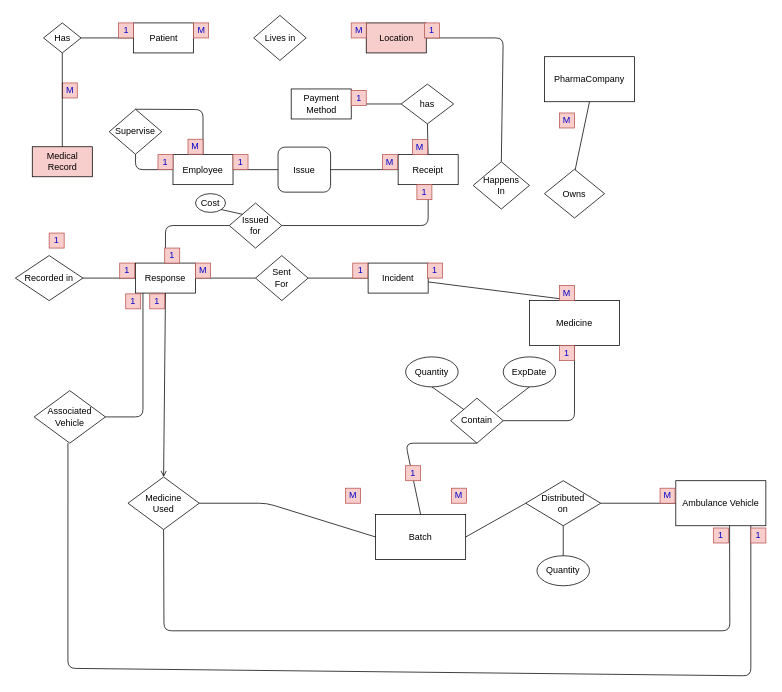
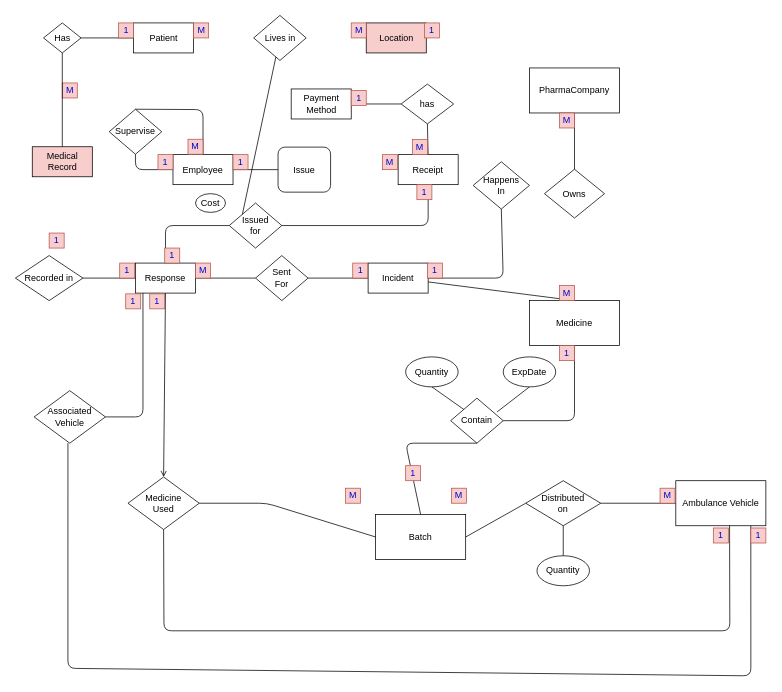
  <mxCell id="0" />
  <mxCell id="1" parent="0" />
  <mxCell id="2" value="Medicine" style="rounded=0;whiteSpace=wrap;html=1;" parent="1" vertex="1"><mxGeometry x="705" y="400" width="120" height="60" as="geometry" /></mxCell>
- <mxCell id="3" value="PharmaCompany" style="rounded=0;whiteSpace=wrap;html=1;" parent="1" vertex="1"><mxGeometry x="725" y="75" width="120" height="60" as="geometry" /></mxCell>
+ <mxCell id="3" value="PharmaCompany" style="rounded=0;whiteSpace=wrap;html=1;" parent="1" vertex="1"><mxGeometry x="705" y="90" width="120" height="60" as="geometry" /></mxCell>
  <mxCell id="4" value="Batch" style="rounded=0;whiteSpace=wrap;html=1;" parent="1" vertex="1"><mxGeometry x="500" y="685" width="120" height="60" as="geometry" /></mxCell>
  <mxCell id="5" value="Ambulance Vehicle" style="rounded=0;whiteSpace=wrap;html=1;" parent="1" vertex="1"><mxGeometry x="900" y="640" width="120" height="60" as="geometry" /></mxCell>
  <mxCell id="6" value="" style="endArrow=none;html=1;entryX=0.5;entryY=1;entryDx=0;entryDy=0;" parent="1" target="3" edge="1"><mxGeometry width="50" height="50" relative="1" as="geometry"><mxPoint x="765" y="230" as="sourcePoint" /><mxPoint x="595" y="290" as="targetPoint" /></mxGeometry></mxCell>
  <mxCell id="7" value="Owns" style="rhombus;whiteSpace=wrap;html=1;" parent="1" vertex="1"><mxGeometry x="725" y="225" width="80" height="65" as="geometry" /></mxCell>
  <mxCell id="8" value="" style="endArrow=none;html=1;exitX=0.5;exitY=0;exitDx=0;exitDy=0;" parent="1" source="2" target="29" edge="1"><mxGeometry width="50" height="50" relative="1" as="geometry"><mxPoint x="770" y="400" as="sourcePoint" /><mxPoint x="505" y="720" as="targetPoint" /></mxGeometry></mxCell>
  <mxCell id="9" value="" style="endArrow=none;html=1;entryX=0.5;entryY=1;entryDx=0;entryDy=0;exitX=1;exitY=0.5;exitDx=0;exitDy=0;" parent="1" source="10" target="2" edge="1"><mxGeometry width="50" height="50" relative="1" as="geometry"><mxPoint x="705.429" y="559.714" as="sourcePoint" /><mxPoint x="505" y="720" as="targetPoint" /><Array as="points"><mxPoint x="765" y="560" /></Array></mxGeometry></mxCell>
  <mxCell id="10" value="Contain" style="rhombus;whiteSpace=wrap;html=1;" parent="1" vertex="1"><mxGeometry x="600" y="530" width="70" height="60" as="geometry" /></mxCell>
  <mxCell id="11" value="" style="endArrow=none;html=1;exitX=0.5;exitY=0;exitDx=0;exitDy=0;" parent="1" source="4" edge="1"><mxGeometry width="50" height="50" relative="1" as="geometry"><mxPoint x="480" y="770" as="sourcePoint" /><mxPoint x="635" y="590" as="targetPoint" /><Array as="points"><mxPoint x="540" y="590" /></Array></mxGeometry></mxCell>
  <mxCell id="12" value="Quantity" style="ellipse;whiteSpace=wrap;html=1;" parent="1" vertex="1"><mxGeometry x="540" y="475" width="70" height="40" as="geometry" /></mxCell>
  <mxCell id="13" value="ExpDate" style="ellipse;whiteSpace=wrap;html=1;" parent="1" vertex="1"><mxGeometry x="670" y="475" width="70" height="40" as="geometry" /></mxCell>
  <mxCell id="14" value="" style="endArrow=none;html=1;entryX=0.5;entryY=1;entryDx=0;entryDy=0;exitX=0.884;exitY=0.305;exitDx=0;exitDy=0;exitPerimeter=0;" parent="1" source="10" target="13" edge="1"><mxGeometry width="50" height="50" relative="1" as="geometry"><mxPoint x="686.857" y="545.429" as="sourcePoint" /><mxPoint x="565" y="720" as="targetPoint" /></mxGeometry></mxCell>
  <mxCell id="15" value="" style="endArrow=none;html=1;entryX=0.5;entryY=1;entryDx=0;entryDy=0;exitX=0;exitY=0;exitDx=0;exitDy=0;" parent="1" source="10" target="12" edge="1"><mxGeometry width="50" height="50" relative="1" as="geometry"><mxPoint x="663" y="555" as="sourcePoint" /><mxPoint x="680" y="525" as="targetPoint" /></mxGeometry></mxCell>
  <mxCell id="16" value="M" style="text;html=1;strokeColor=#b85450;fillColor=#f8cecc;align=center;verticalAlign=middle;whiteSpace=wrap;rounded=0;fontColor=#0000CC;" parent="1" vertex="1"><mxGeometry x="745" y="150" width="20" height="20" as="geometry" /></mxCell>
  <mxCell id="17" value="M" style="text;html=1;strokeColor=#b85450;fillColor=#f8cecc;align=center;verticalAlign=middle;whiteSpace=wrap;rounded=0;fontColor=#0000CC;" parent="1" vertex="1"><mxGeometry x="745" y="380" width="20" height="20" as="geometry" /></mxCell>
  <mxCell id="18" value="1" style="text;html=1;strokeColor=#b85450;fillColor=#f8cecc;align=center;verticalAlign=middle;whiteSpace=wrap;rounded=0;fontColor=#0000CC;" parent="1" vertex="1"><mxGeometry x="745" y="460" width="20" height="20" as="geometry" /></mxCell>
  <mxCell id="19" value="1" style="text;html=1;strokeColor=#b85450;fillColor=#f8cecc;align=center;verticalAlign=middle;whiteSpace=wrap;rounded=0;fontColor=#0000CC;" parent="1" vertex="1"><mxGeometry x="540" y="620" width="20" height="20" as="geometry" /></mxCell>
  <mxCell id="20" value="Distributed&lt;br&gt;on&lt;br&gt;" style="rhombus;whiteSpace=wrap;html=1;" parent="1" vertex="1"><mxGeometry x="700" y="640" width="100" height="60" as="geometry" /></mxCell>
  <mxCell id="21" value="" style="endArrow=none;html=1;fontColor=#0000CC;entryX=1;entryY=0.5;entryDx=0;entryDy=0;exitX=0;exitY=0.5;exitDx=0;exitDy=0;" parent="1" source="20" target="4" edge="1"><mxGeometry width="50" height="50" relative="1" as="geometry"><mxPoint x="480" y="770" as="sourcePoint" /><mxPoint x="530" y="720" as="targetPoint" /></mxGeometry></mxCell>
  <mxCell id="22" value="" style="endArrow=none;html=1;fontColor=#0000CC;entryX=1;entryY=0.5;entryDx=0;entryDy=0;exitX=0;exitY=0.5;exitDx=0;exitDy=0;" parent="1" source="5" target="20" edge="1"><mxGeometry width="50" height="50" relative="1" as="geometry"><mxPoint x="740" y="680" as="sourcePoint" /><mxPoint x="610" y="680" as="targetPoint" /></mxGeometry></mxCell>
  <mxCell id="23" value="M" style="text;html=1;strokeColor=#b85450;fillColor=#f8cecc;align=center;verticalAlign=middle;whiteSpace=wrap;rounded=0;fontColor=#0000CC;" parent="1" vertex="1"><mxGeometry x="601" y="650" width="20" height="20" as="geometry" /></mxCell>
  <mxCell id="24" value="M" style="text;html=1;strokeColor=#b85450;fillColor=#f8cecc;align=center;verticalAlign=middle;whiteSpace=wrap;rounded=0;fontColor=#0000CC;" parent="1" vertex="1"><mxGeometry x="879" y="650" width="20" height="20" as="geometry" /></mxCell>
  <mxCell id="25" value="Quantity" style="ellipse;whiteSpace=wrap;html=1;" parent="1" vertex="1"><mxGeometry x="715" y="740" width="70" height="40" as="geometry" /></mxCell>
  <mxCell id="26" value="" style="endArrow=none;html=1;entryX=0.5;entryY=1;entryDx=0;entryDy=0;exitX=0.5;exitY=0;exitDx=0;exitDy=0;" parent="1" source="25" target="20" edge="1"><mxGeometry width="50" height="50" relative="1" as="geometry"><mxPoint x="628" y="555" as="sourcePoint" /><mxPoint x="585" y="525" as="targetPoint" /></mxGeometry></mxCell>
  <mxCell id="27" value="Patient" style="rounded=0;whiteSpace=wrap;html=1;" parent="1" vertex="1"><mxGeometry x="177.5" y="30" width="80" height="40" as="geometry" /></mxCell>
  <mxCell id="28" value="Employee" style="rounded=0;whiteSpace=wrap;html=1;" parent="1" vertex="1"><mxGeometry x="230" y="205.5" width="80" height="40" as="geometry" /></mxCell>
  <mxCell id="29" value="Incident" style="rounded=0;whiteSpace=wrap;html=1;" parent="1" vertex="1"><mxGeometry x="490" y="350" width="80" height="40" as="geometry" /></mxCell>
  <mxCell id="30" value="Response" style="rounded=0;whiteSpace=wrap;html=1;" parent="1" vertex="1"><mxGeometry x="180" y="350" width="80" height="40" as="geometry" /></mxCell>
  <mxCell id="31" value="Medical Record" style="rounded=0;whiteSpace=wrap;html=1;fillColor=#f8cecc;" parent="1" vertex="1"><mxGeometry x="42.5" y="195" width="80" height="40" as="geometry" /></mxCell>
  <mxCell id="32" value="Location" style="rounded=0;whiteSpace=wrap;html=1;fillColor=#f8cecc;" parent="1" vertex="1"><mxGeometry x="487.5" y="30" width="80" height="40" as="geometry" /></mxCell>
  <mxCell id="33" value="Receipt" style="rounded=0;whiteSpace=wrap;html=1;" parent="1" vertex="1"><mxGeometry x="530" y="205.5" width="80" height="40" as="geometry" /></mxCell>
  <mxCell id="34" value="Issue" style="whiteSpace=wrap;html=1;rounded=1;" parent="1" vertex="1"><mxGeometry x="370" y="195.5" width="70" height="60" as="geometry" /></mxCell>
  <mxCell id="35" value="" style="endArrow=none;html=1;entryX=1;entryY=0.5;entryDx=0;entryDy=0;exitX=0;exitY=0.5;exitDx=0;exitDy=0;" parent="1" source="34" target="28" edge="1"><mxGeometry width="50" height="50" relative="1" as="geometry"><mxPoint x="330" y="530.5" as="sourcePoint" /><mxPoint x="380" y="480.5" as="targetPoint" /></mxGeometry></mxCell>
- <mxCell id="36" value="" style="endArrow=none;html=1;entryX=1;entryY=0.5;entryDx=0;entryDy=0;exitX=0;exitY=0.5;exitDx=0;exitDy=0;" parent="1" source="33" target="34" edge="1"><mxGeometry width="50" height="50" relative="1" as="geometry"><mxPoint x="380" y="235.5" as="sourcePoint" /><mxPoint x="320" y="235.5" as="targetPoint" /></mxGeometry></mxCell>
  <mxCell id="37" value="M" style="text;html=1;strokeColor=#b85450;fillColor=#f8cecc;align=center;verticalAlign=middle;whiteSpace=wrap;rounded=0;fontColor=#0000CC;" parent="1" vertex="1"><mxGeometry x="509" y="205.5" width="20" height="20" as="geometry" /></mxCell>
  <mxCell id="38" value="1" style="text;html=1;strokeColor=#b85450;fillColor=#f8cecc;align=center;verticalAlign=middle;whiteSpace=wrap;rounded=0;fontColor=#0000CC;" parent="1" vertex="1"><mxGeometry x="310" y="205.5" width="20" height="20" as="geometry" /></mxCell>
  <mxCell id="39" value="Lives in" style="rhombus;whiteSpace=wrap;html=1;" parent="1" vertex="1"><mxGeometry x="337.5" y="20" width="70" height="60" as="geometry" /></mxCell>
  <mxCell id="40" value="M" style="text;html=1;strokeColor=#b85450;fillColor=#f8cecc;align=center;verticalAlign=middle;whiteSpace=wrap;rounded=0;fontColor=#0000CC;" parent="1" vertex="1"><mxGeometry x="467.5" y="30" width="20" height="20" as="geometry" /></mxCell>
  <mxCell id="41" value="M" style="text;html=1;strokeColor=#b85450;fillColor=#f8cecc;align=center;verticalAlign=middle;whiteSpace=wrap;rounded=0;fontColor=#0000CC;" parent="1" vertex="1"><mxGeometry x="257.5" y="30" width="20" height="20" as="geometry" /></mxCell>
  <mxCell id="42" value="Sent&lt;br&gt;For&lt;br&gt;" style="rhombus;whiteSpace=wrap;html=1;" parent="1" vertex="1"><mxGeometry x="340" y="340" width="70" height="60" as="geometry" /></mxCell>
  <mxCell id="43" value="" style="endArrow=none;html=1;entryX=1;entryY=0.5;entryDx=0;entryDy=0;exitX=0;exitY=0.5;exitDx=0;exitDy=0;" parent="1" source="29" target="42" edge="1"><mxGeometry width="50" height="50" relative="1" as="geometry"><mxPoint x="489.971" y="309.824" as="sourcePoint" /><mxPoint x="409.971" y="309.824" as="targetPoint" /></mxGeometry></mxCell>
  <mxCell id="44" value="1" style="text;html=1;strokeColor=#b85450;fillColor=#f8cecc;align=center;verticalAlign=middle;whiteSpace=wrap;rounded=0;fontColor=#0000CC;" parent="1" vertex="1"><mxGeometry x="469.5" y="350" width="20" height="20" as="geometry" /></mxCell>
  <mxCell id="45" value="" style="endArrow=none;html=1;entryX=1;entryY=0.5;entryDx=0;entryDy=0;exitX=0;exitY=0.5;exitDx=0;exitDy=0;" parent="1" source="42" target="30" edge="1"><mxGeometry width="50" height="50" relative="1" as="geometry"><mxPoint x="500.471" y="380.412" as="sourcePoint" /><mxPoint x="420.471" y="380.412" as="targetPoint" /></mxGeometry></mxCell>
  <mxCell id="46" value="M" style="text;html=1;strokeColor=#b85450;fillColor=#f8cecc;align=center;verticalAlign=middle;whiteSpace=wrap;rounded=0;fontColor=#0000CC;" parent="1" vertex="1"><mxGeometry x="82.5" y="110" width="20" height="20" as="geometry" /></mxCell>
  <mxCell id="47" value="Has" style="rhombus;whiteSpace=wrap;html=1;" parent="1" vertex="1"><mxGeometry x="57.5" y="30" width="50" height="40" as="geometry" /></mxCell>
  <mxCell id="48" value="" style="endArrow=none;html=1;entryX=0;entryY=0.5;entryDx=0;entryDy=0;exitX=1;exitY=0.5;exitDx=0;exitDy=0;" parent="1" source="47" target="27" edge="1"><mxGeometry width="50" height="50" relative="1" as="geometry"><mxPoint x="347.382" y="59.824" as="sourcePoint" /><mxPoint x="267.382" y="59.824" as="targetPoint" /></mxGeometry></mxCell>
  <mxCell id="49" value="" style="endArrow=none;html=1;exitX=0.5;exitY=1;exitDx=0;exitDy=0;entryX=0.5;entryY=0;entryDx=0;entryDy=0;" parent="1" source="47" target="31" edge="1"><mxGeometry width="50" height="50" relative="1" as="geometry"><mxPoint x="102.676" y="180.412" as="sourcePoint" /><mxPoint x="-52.5" y="140" as="targetPoint" /></mxGeometry></mxCell>
  <mxCell id="50" value="Recorded in&lt;br&gt;" style="rhombus;whiteSpace=wrap;html=1;" parent="1" vertex="1"><mxGeometry x="20" y="340" width="90" height="60" as="geometry" /></mxCell>
  <mxCell id="51" value="" style="endArrow=none;html=1;entryX=0;entryY=0.5;entryDx=0;entryDy=0;exitX=1;exitY=0.5;exitDx=0;exitDy=0;" parent="1" source="50" target="30" edge="1"><mxGeometry width="50" height="50" relative="1" as="geometry"><mxPoint x="120.471" y="229.824" as="sourcePoint" /><mxPoint x="189.882" y="229.824" as="targetPoint" /></mxGeometry></mxCell>
  <mxCell id="52" value="1" style="text;html=1;strokeColor=#b85450;fillColor=#f8cecc;align=center;verticalAlign=middle;whiteSpace=wrap;rounded=0;fontColor=#0000CC;" parent="1" vertex="1"><mxGeometry x="157.5" y="30" width="20" height="20" as="geometry" /></mxCell>
  <mxCell id="53" value="M" style="text;html=1;strokeColor=#b85450;fillColor=#f8cecc;align=center;verticalAlign=middle;whiteSpace=wrap;rounded=0;fontColor=#0000CC;" parent="1" vertex="1"><mxGeometry x="260" y="350" width="20" height="20" as="geometry" /></mxCell>
  <mxCell id="54" value="1" style="text;html=1;strokeColor=#b85450;fillColor=#f8cecc;align=center;verticalAlign=middle;whiteSpace=wrap;rounded=0;fontColor=#0000CC;" parent="1" vertex="1"><mxGeometry x="65" y="310" width="20" height="20" as="geometry" /></mxCell>
  <mxCell id="55" value="1" style="text;html=1;strokeColor=#b85450;fillColor=#f8cecc;align=center;verticalAlign=middle;whiteSpace=wrap;rounded=0;fontColor=#0000CC;" parent="1" vertex="1"><mxGeometry x="159" y="350" width="20" height="20" as="geometry" /></mxCell>
  <mxCell id="56" value="Medicine&lt;br&gt;Used" style="rhombus;whiteSpace=wrap;html=1;" parent="1" vertex="1"><mxGeometry x="170" y="635" width="95" height="70" as="geometry" /></mxCell>
  <mxCell id="57" value="" style="endArrow=none;html=1;entryX=0;entryY=0.5;entryDx=0;entryDy=0;exitX=1;exitY=0.5;exitDx=0;exitDy=0;" parent="1" source="56" target="4" edge="1"><mxGeometry width="50" height="50" relative="1" as="geometry"><mxPoint x="270" y="670" as="sourcePoint" /><mxPoint x="220" y="800" as="targetPoint" /><Array as="points"><mxPoint x="355" y="670" /></Array></mxGeometry></mxCell>
  <mxCell id="58" value="" style="endArrow=open;html=1;entryX=0.5;entryY=0;entryDx=0;entryDy=0;exitX=0.5;exitY=1;exitDx=0;exitDy=0;" parent="1" source="30" target="56" edge="1"><mxGeometry width="50" height="50" relative="1" as="geometry"><mxPoint x="365" y="604.667" as="sourcePoint" /><mxPoint x="490" y="679.667" as="targetPoint" /></mxGeometry></mxCell>
  <mxCell id="59" value="" style="endArrow=none;html=1;entryX=0.597;entryY=0.994;entryDx=0;entryDy=0;exitX=0.5;exitY=1;exitDx=0;exitDy=0;entryPerimeter=0;" parent="1" source="56" target="5" edge="1"><mxGeometry width="50" height="50" relative="1" as="geometry"><mxPoint x="275" y="679.667" as="sourcePoint" /><mxPoint x="490" y="679.667" as="targetPoint" /><Array as="points"><mxPoint x="218" y="840" /><mxPoint x="972" y="840" /></Array></mxGeometry></mxCell>
  <mxCell id="60" value="Supervise" style="rhombus;whiteSpace=wrap;html=1;" parent="1" vertex="1"><mxGeometry x="145" y="145" width="70" height="60" as="geometry" /></mxCell>
  <mxCell id="61" value="" style="endArrow=none;html=1;entryX=0.5;entryY=1;entryDx=0;entryDy=0;exitX=0;exitY=0.5;exitDx=0;exitDy=0;" parent="1" source="28" target="60" edge="1"><mxGeometry width="50" height="50" relative="1" as="geometry"><mxPoint x="380" y="235.167" as="sourcePoint" /><mxPoint x="320" y="235.167" as="targetPoint" /><Array as="points"><mxPoint x="180" y="225.5" /></Array></mxGeometry></mxCell>
  <mxCell id="62" value="" style="endArrow=none;html=1;entryX=0.5;entryY=0;entryDx=0;entryDy=0;exitX=0.5;exitY=0;exitDx=0;exitDy=0;" parent="1" source="28" target="60" edge="1"><mxGeometry width="50" height="50" relative="1" as="geometry"><mxPoint x="240" y="235.167" as="sourcePoint" /><mxPoint x="183.333" y="215.167" as="targetPoint" /><Array as="points"><mxPoint x="270" y="145.5" /></Array></mxGeometry></mxCell>
  <mxCell id="63" value="1" style="text;html=1;strokeColor=#b85450;fillColor=#f8cecc;align=center;verticalAlign=middle;whiteSpace=wrap;rounded=0;fontColor=#0000CC;" parent="1" vertex="1"><mxGeometry x="210" y="205.5" width="20" height="20" as="geometry" /></mxCell>
  <mxCell id="64" value="M" style="text;html=1;strokeColor=#b85450;fillColor=#f8cecc;align=center;verticalAlign=middle;whiteSpace=wrap;rounded=0;fontColor=#0000CC;" parent="1" vertex="1"><mxGeometry x="250" y="185" width="20" height="20" as="geometry" /></mxCell>
  <mxCell id="65" value="1" style="text;html=1;strokeColor=#b85450;fillColor=#f8cecc;align=center;verticalAlign=middle;whiteSpace=wrap;rounded=0;fontColor=#0000CC;" parent="1" vertex="1"><mxGeometry x="199" y="391" width="20" height="20" as="geometry" /></mxCell>
  <mxCell id="66" value="1" style="text;html=1;strokeColor=#b85450;fillColor=#f8cecc;align=center;verticalAlign=middle;whiteSpace=wrap;rounded=0;fontColor=#0000CC;" parent="1" vertex="1"><mxGeometry x="950" y="703" width="20" height="20" as="geometry" /></mxCell>
  <mxCell id="67" value="M" style="text;html=1;strokeColor=#b85450;fillColor=#f8cecc;align=center;verticalAlign=middle;whiteSpace=wrap;rounded=0;fontColor=#0000CC;" parent="1" vertex="1"><mxGeometry x="460" y="650" width="20" height="20" as="geometry" /></mxCell>
  <mxCell id="68" value="" style="endArrow=none;html=1;entryX=0.833;entryY=1;entryDx=0;entryDy=0;entryPerimeter=0;exitX=0.474;exitY=1;exitDx=0;exitDy=0;exitPerimeter=0;" parent="1" source="69" target="5" edge="1"><mxGeometry width="50" height="50" relative="1" as="geometry"><mxPoint x="90" y="600" as="sourcePoint" /><mxPoint x="981.667" y="709.667" as="targetPoint" /><Array as="points"><mxPoint x="90" y="890" /><mxPoint x="1000" y="900" /></Array></mxGeometry></mxCell>
  <mxCell id="69" value="Associated&lt;br&gt;Vehicle&lt;br&gt;" style="rhombus;whiteSpace=wrap;html=1;" parent="1" vertex="1"><mxGeometry x="45" y="520" width="95" height="70" as="geometry" /></mxCell>
  <mxCell id="70" value="" style="endArrow=none;html=1;entryX=1;entryY=0.5;entryDx=0;entryDy=0;" parent="1" target="69" edge="1"><mxGeometry width="50" height="50" relative="1" as="geometry"><mxPoint x="190" y="390" as="sourcePoint" /><mxPoint x="228.333" y="644.667" as="targetPoint" /><Array as="points"><mxPoint x="190" y="555" /></Array></mxGeometry></mxCell>
  <mxCell id="71" value="1" style="text;html=1;strokeColor=#b85450;fillColor=#f8cecc;align=center;verticalAlign=middle;whiteSpace=wrap;rounded=0;fontColor=#0000CC;" parent="1" vertex="1"><mxGeometry x="167" y="391" width="20" height="20" as="geometry" /></mxCell>
  <mxCell id="72" value="1" style="text;html=1;strokeColor=#b85450;fillColor=#f8cecc;align=center;verticalAlign=middle;whiteSpace=wrap;rounded=0;fontColor=#0000CC;" parent="1" vertex="1"><mxGeometry x="1000" y="703" width="20" height="20" as="geometry" /></mxCell>
  <mxCell id="73" value="Issued&lt;br&gt;for&lt;br&gt;" style="rhombus;whiteSpace=wrap;html=1;" parent="1" vertex="1"><mxGeometry x="305" y="270" width="70" height="60" as="geometry" /></mxCell>
  <mxCell id="74" value="" style="endArrow=none;html=1;exitX=0.5;exitY=1;exitDx=0;exitDy=0;" parent="1" source="33" edge="1"><mxGeometry width="50" height="50" relative="1" as="geometry"><mxPoint x="540" y="235" as="sourcePoint" /><mxPoint x="375" y="300" as="targetPoint" /><Array as="points"><mxPoint x="570" y="300" /></Array></mxGeometry></mxCell>
  <mxCell id="75" value="" style="endArrow=none;html=1;exitX=0;exitY=0.5;exitDx=0;exitDy=0;entryX=0.5;entryY=0;entryDx=0;entryDy=0;" parent="1" source="73" target="30" edge="1"><mxGeometry width="50" height="50" relative="1" as="geometry"><mxPoint x="580" y="255" as="sourcePoint" /><mxPoint x="385" y="310" as="targetPoint" /><Array as="points"><mxPoint x="220" y="300" /></Array></mxGeometry></mxCell>
  <mxCell id="76" value="1" style="text;html=1;strokeColor=#b85450;fillColor=#f8cecc;align=center;verticalAlign=middle;whiteSpace=wrap;rounded=0;fontColor=#0000CC;" parent="1" vertex="1"><mxGeometry x="555" y="245.5" width="20" height="20" as="geometry" /></mxCell>
  <mxCell id="77" value="1" style="text;html=1;strokeColor=#b85450;fillColor=#f8cecc;align=center;verticalAlign=middle;whiteSpace=wrap;rounded=0;fontColor=#0000CC;" parent="1" vertex="1"><mxGeometry x="219" y="330" width="20" height="20" as="geometry" /></mxCell>
  <mxCell id="78" value="Payment&lt;br&gt;Method&lt;br&gt;" style="rounded=0;whiteSpace=wrap;html=1;" parent="1" vertex="1"><mxGeometry x="387.5" y="118" width="80" height="40" as="geometry" /></mxCell>
  <mxCell id="79" value="has" style="rhombus;whiteSpace=wrap;html=1;" parent="1" vertex="1"><mxGeometry x="534" y="111.5" width="70" height="53" as="geometry" /></mxCell>
  <mxCell id="80" value="" style="endArrow=none;html=1;entryX=0.5;entryY=1;entryDx=0;entryDy=0;exitX=0.5;exitY=0;exitDx=0;exitDy=0;" parent="1" source="33" target="79" edge="1"><mxGeometry width="50" height="50" relative="1" as="geometry"><mxPoint x="540" y="235" as="sourcePoint" /><mxPoint x="450" y="235" as="targetPoint" /></mxGeometry></mxCell>
  <mxCell id="81" value="" style="endArrow=none;html=1;entryX=1;entryY=0.5;entryDx=0;entryDy=0;exitX=0;exitY=0.5;exitDx=0;exitDy=0;" parent="1" source="79" target="78" edge="1"><mxGeometry width="50" height="50" relative="1" as="geometry"><mxPoint x="540" y="235" as="sourcePoint" /><mxPoint x="450" y="235" as="targetPoint" /></mxGeometry></mxCell>
  <mxCell id="82" value="M" style="text;html=1;strokeColor=#b85450;fillColor=#f8cecc;align=center;verticalAlign=middle;whiteSpace=wrap;rounded=0;fontColor=#0000CC;" parent="1" vertex="1"><mxGeometry x="549" y="185.5" width="20" height="20" as="geometry" /></mxCell>
  <mxCell id="83" value="1" style="text;html=1;strokeColor=#b85450;fillColor=#f8cecc;align=center;verticalAlign=middle;whiteSpace=wrap;rounded=0;fontColor=#0000CC;" parent="1" vertex="1"><mxGeometry x="467.5" y="120" width="20" height="20" as="geometry" /></mxCell>
  <mxCell id="84" value="Cost" style="ellipse;whiteSpace=wrap;html=1;" parent="1" vertex="1"><mxGeometry x="260" y="257.5" width="40" height="25" as="geometry" /></mxCell>
- <mxCell id="85" value="" style="endArrow=none;html=1;entryX=1;entryY=1;entryDx=0;entryDy=0;exitX=0;exitY=0;exitDx=0;exitDy=0;" parent="1" source="73" target="84" edge="1"><mxGeometry width="50" height="50" relative="1" as="geometry"><mxPoint x="627.571" y="555.429" as="sourcePoint" /><mxPoint x="584.714" y="525.429" as="targetPoint" /></mxGeometry></mxCell>
+ <mxCell id="85" value="" style="endArrow=none;html=1;exitX=0;exitY=0;exitDx=0;exitDy=0;" parent="1" source="73" target="39" edge="1"><mxGeometry width="50" height="50" relative="1" as="geometry"><mxPoint x="627.571" y="555.429" as="sourcePoint" /><mxPoint x="584.714" y="525.429" as="targetPoint" /></mxGeometry></mxCell>
  <mxCell id="86" value="Happens&lt;br&gt;In&lt;br&gt;" style="rhombus;whiteSpace=wrap;html=1;" parent="1" vertex="1"><mxGeometry x="630" y="215" width="75" height="63" as="geometry" /></mxCell>
- <mxCell id="88" value="" style="endArrow=none;html=1;entryX=0.5;entryY=0;entryDx=0;entryDy=0;exitX=1;exitY=0.5;exitDx=0;exitDy=0;" parent="1" source="32" target="86" edge="1"><mxGeometry width="50" height="50" relative="1" as="geometry"><mxPoint x="580.429" y="379.714" as="sourcePoint" /><mxPoint x="680.429" y="288.286" as="targetPoint" /><Array as="points"><mxPoint x="670" y="50" /></Array></mxGeometry></mxCell>
+ <mxCell id="87" value="" style="endArrow=none;html=1;entryX=0.5;entryY=1;entryDx=0;entryDy=0;exitX=1;exitY=0.5;exitDx=0;exitDy=0;" parent="1" source="29" target="86" edge="1"><mxGeometry width="50" height="50" relative="1" as="geometry"><mxPoint x="671.857" y="558.286" as="sourcePoint" /><mxPoint x="714.714" y="525.429" as="targetPoint" /><Array as="points"><mxPoint x="670" y="370" /></Array></mxGeometry></mxCell>
  <mxCell id="89" value="1" style="text;html=1;strokeColor=#b85450;fillColor=#f8cecc;align=center;verticalAlign=middle;whiteSpace=wrap;rounded=0;fontColor=#0000CC;" parent="1" vertex="1"><mxGeometry x="569" y="350" width="20" height="20" as="geometry" /></mxCell>
  <mxCell id="90" value="1" style="text;html=1;strokeColor=#b85450;fillColor=#f8cecc;align=center;verticalAlign=middle;whiteSpace=wrap;rounded=0;fontColor=#0000CC;" parent="1" vertex="1"><mxGeometry x="565" y="30" width="20" height="20" as="geometry" /></mxCell>
